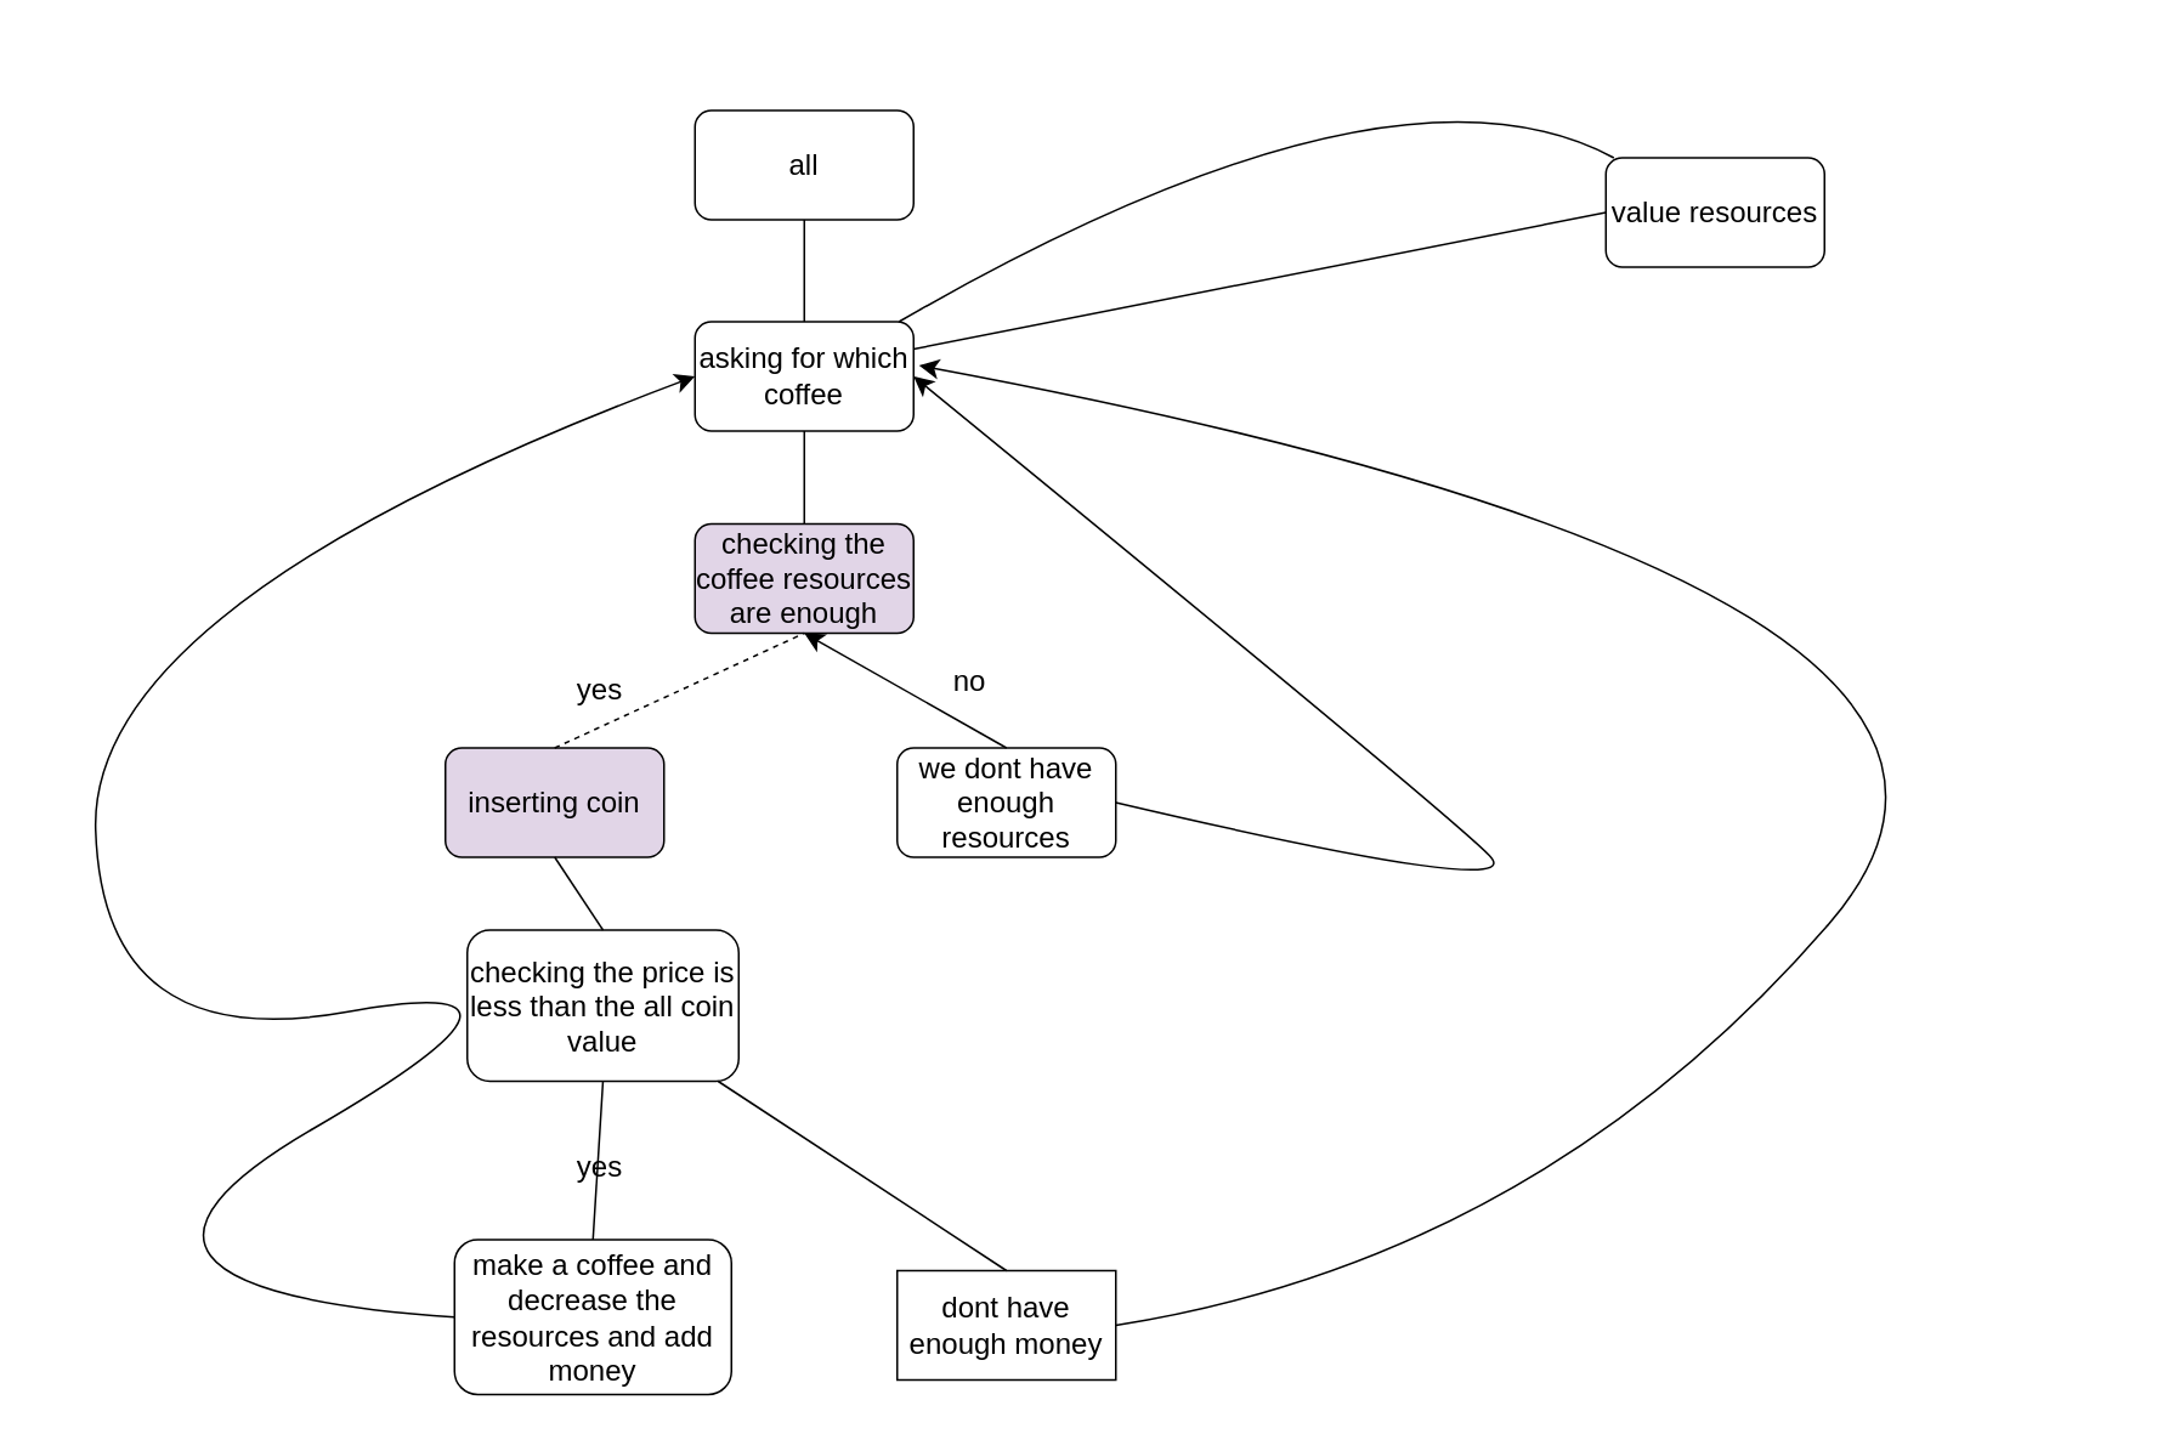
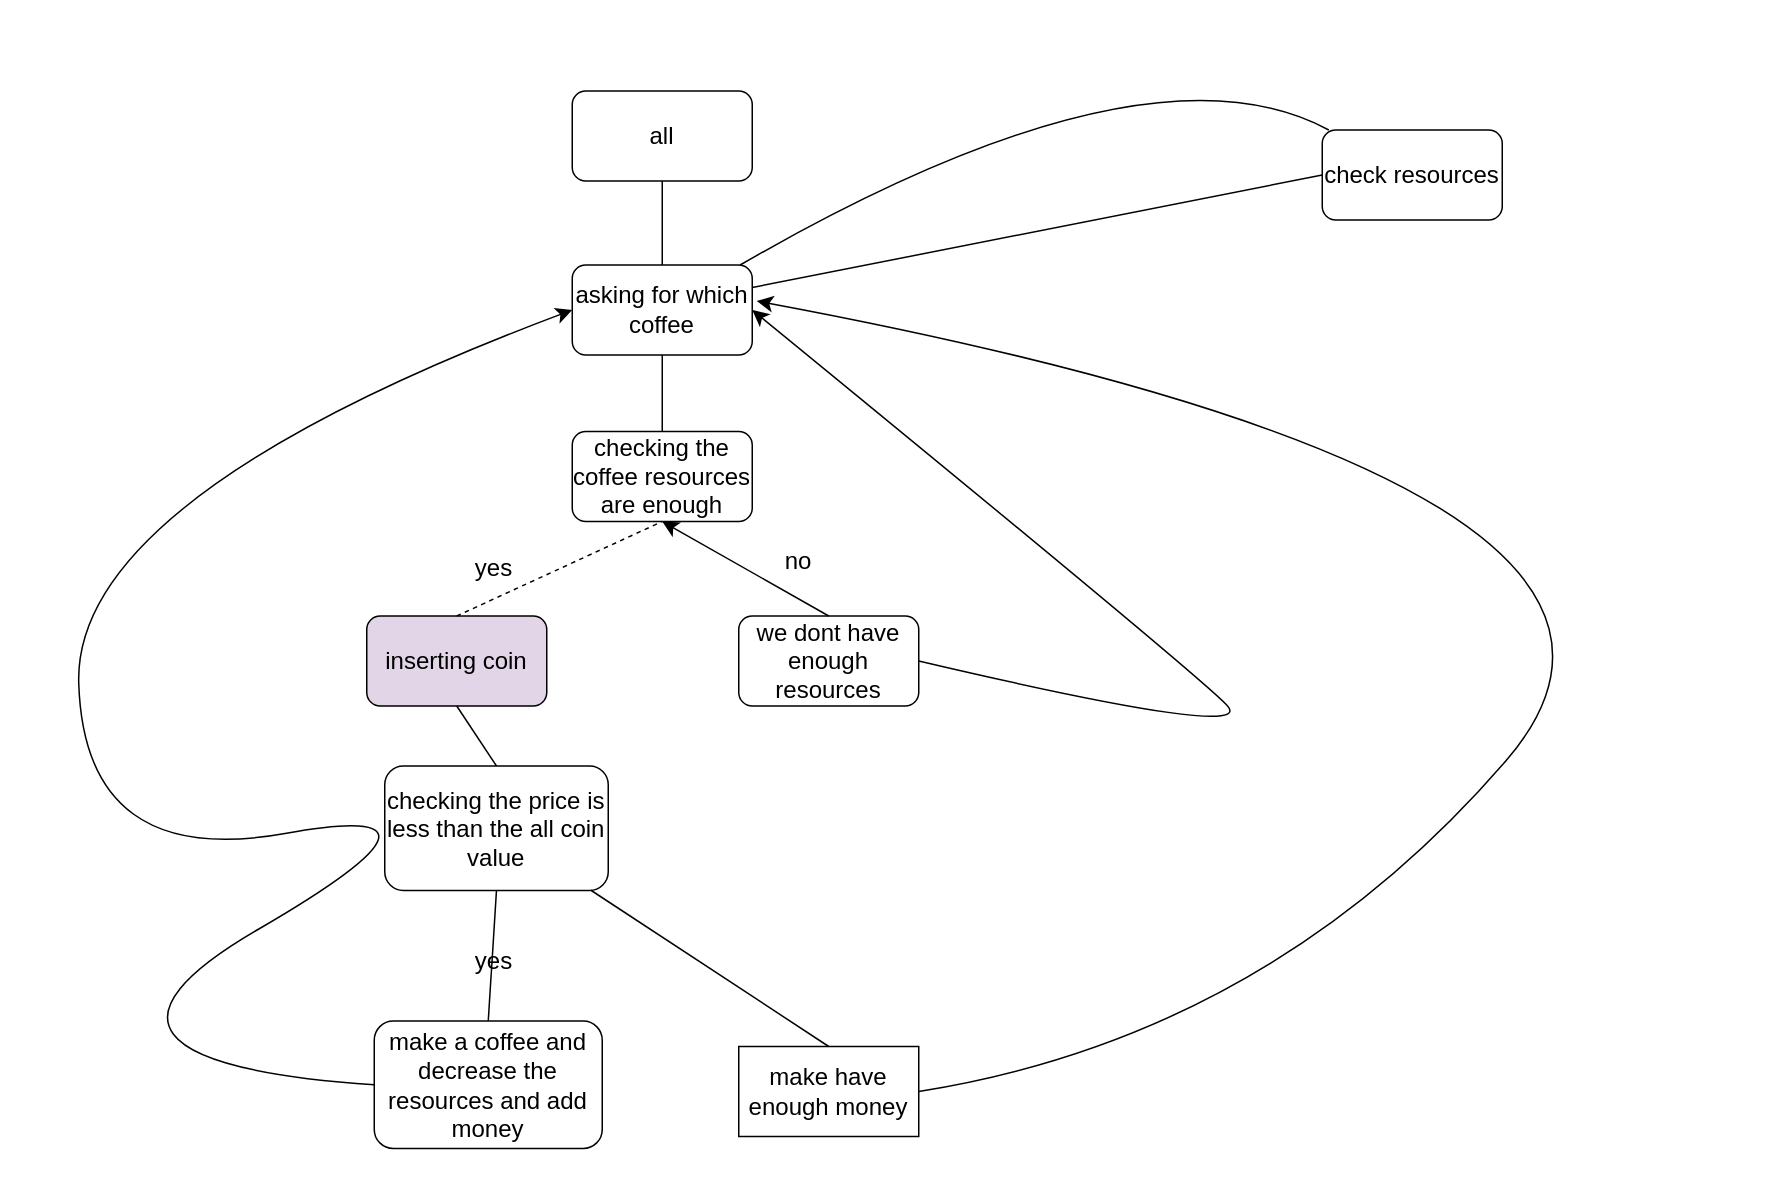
  <mxCell id="0" />
  <mxCell id="1" parent="0" />
  <mxCell id="2" value="all" style="rounded=1;whiteSpace=wrap;html=1;fontSize=16;" vertex="1" parent="1"><mxGeometry x="381" y="60" width="120" height="60" as="geometry" /></mxCell>
  <mxCell id="3" value="asking for which coffee" style="rounded=1;whiteSpace=wrap;html=1;fontSize=16;" vertex="1" parent="1"><mxGeometry x="381" y="176" width="120" height="60" as="geometry" /></mxCell>
  <mxCell id="4" value="" style="endArrow=none;html=1;rounded=0;fontSize=12;startSize=8;endSize=8;curved=1;entryX=0.5;entryY=1;entryDx=0;entryDy=0;exitX=0.5;exitY=0;exitDx=0;exitDy=0;" edge="1" parent="1" source="3" target="2"><mxGeometry width="50" height="50" relative="1" as="geometry"><mxPoint x="331" y="204" as="sourcePoint" /><mxPoint x="381" y="154" as="targetPoint" /></mxGeometry></mxCell>
  <mxCell id="5" value="inserting coin" style="rounded=1;whiteSpace=wrap;html=1;fontSize=16;fillColor=#e1d5e7;" vertex="1" parent="1"><mxGeometry x="244" y="410" width="120" height="60" as="geometry" /></mxCell>
  <mxCell id="6" value="" style="endArrow=none;html=1;rounded=0;fontSize=12;startSize=8;endSize=8;curved=1;entryX=0.5;entryY=1;entryDx=0;entryDy=0;exitX=0.5;exitY=0;exitDx=0;exitDy=0;" edge="1" parent="1" source="7" target="3"><mxGeometry width="50" height="50" relative="1" as="geometry"><mxPoint x="331" y="204" as="sourcePoint" /><mxPoint x="381" y="154" as="targetPoint" /></mxGeometry></mxCell>
- <mxCell id="7" value="checking the coffee resources are enough" style="rounded=1;whiteSpace=wrap;html=1;fontSize=16;fillColor=#e1d5e7;" vertex="1" parent="1"><mxGeometry x="381" y="287" width="120" height="60" as="geometry" /></mxCell>
+ <mxCell id="7" value="checking the coffee resources are enough" style="rounded=1;whiteSpace=wrap;html=1;fontSize=16;" vertex="1" parent="1"><mxGeometry x="381" y="287" width="120" height="60" as="geometry" /></mxCell>
  <mxCell id="8" value="" style="endArrow=none;html=1;rounded=0;fontSize=12;startSize=8;endSize=8;curved=1;entryX=0.5;entryY=1;entryDx=0;entryDy=0;exitX=0.5;exitY=0;exitDx=0;exitDy=0;dashed=1;" edge="1" parent="1" source="5" target="7"><mxGeometry width="50" height="50" relative="1" as="geometry"><mxPoint x="331" y="184" as="sourcePoint" /><mxPoint x="381" y="134" as="targetPoint" /></mxGeometry></mxCell>
  <mxCell id="9" value="we dont have enough resources" style="rounded=1;whiteSpace=wrap;html=1;fontSize=16;" vertex="1" parent="1"><mxGeometry x="492" y="410" width="120" height="60" as="geometry" /></mxCell>
  <mxCell id="10" value="" style="endArrow=classic;html=1;rounded=0;fontSize=12;startSize=8;endSize=8;curved=1;entryX=0.5;entryY=1;entryDx=0;entryDy=0;exitX=0.5;exitY=0;exitDx=0;exitDy=0;" edge="1" parent="1" source="9" target="7"><mxGeometry width="50" height="50" relative="1" as="geometry"><mxPoint x="331" y="411" as="sourcePoint" /><mxPoint x="381" y="361" as="targetPoint" /></mxGeometry></mxCell>
  <mxCell id="11" value="checking the price is less than the all coin value" style="rounded=1;whiteSpace=wrap;html=1;fontSize=16;" vertex="1" parent="1"><mxGeometry x="256" y="510" width="149" height="83" as="geometry" /></mxCell>
  <mxCell id="12" value="" style="endArrow=none;html=1;rounded=0;fontSize=12;startSize=8;endSize=8;curved=1;exitX=0.5;exitY=1;exitDx=0;exitDy=0;entryX=0.5;entryY=0;entryDx=0;entryDy=0;" edge="1" parent="1" source="5" target="11"><mxGeometry width="50" height="50" relative="1" as="geometry"><mxPoint x="331" y="391" as="sourcePoint" /><mxPoint x="381" y="341" as="targetPoint" /></mxGeometry></mxCell>
  <mxCell id="13" value="yes" style="text;html=1;strokeColor=none;fillColor=none;align=center;verticalAlign=middle;whiteSpace=wrap;rounded=0;fontSize=16;" vertex="1" parent="1"><mxGeometry x="299" y="363" width="60" height="30" as="geometry" /></mxCell>
  <mxCell id="14" value="no" style="text;html=1;strokeColor=none;fillColor=none;align=center;verticalAlign=middle;whiteSpace=wrap;rounded=0;fontSize=16;" vertex="1" parent="1"><mxGeometry x="502" y="358" width="60" height="30" as="geometry" /></mxCell>
  <mxCell id="15" value="yes" style="text;html=1;strokeColor=none;fillColor=none;align=center;verticalAlign=middle;whiteSpace=wrap;rounded=0;fontSize=16;" vertex="1" parent="1"><mxGeometry x="299" y="625" width="60" height="30" as="geometry" /></mxCell>
  <mxCell id="16" value="make a coffee and decrease the resources and add money" style="rounded=1;whiteSpace=wrap;html=1;fontSize=16;" vertex="1" parent="1"><mxGeometry x="249" y="680" width="152" height="85" as="geometry" /></mxCell>
  <mxCell id="17" value="" style="endArrow=none;html=1;rounded=0;fontSize=12;startSize=8;endSize=8;curved=1;entryX=0.5;entryY=1;entryDx=0;entryDy=0;exitX=0.5;exitY=0;exitDx=0;exitDy=0;" edge="1" parent="1" source="16" target="11"><mxGeometry width="50" height="50" relative="1" as="geometry"><mxPoint x="331" y="628" as="sourcePoint" /><mxPoint x="381" y="578" as="targetPoint" /></mxGeometry></mxCell>
- <mxCell id="18" value="dont have enough money" style="rounded=0;whiteSpace=wrap;html=1;fontSize=16;" vertex="1" parent="1"><mxGeometry x="492" y="697" width="120" height="60" as="geometry" /></mxCell>
+ <mxCell id="18" value="make have enough money" style="rounded=0;whiteSpace=wrap;html=1;fontSize=16;" vertex="1" parent="1"><mxGeometry x="492" y="697" width="120" height="60" as="geometry" /></mxCell>
  <mxCell id="19" value="" style="endArrow=none;html=1;rounded=0;fontSize=12;startSize=8;endSize=8;curved=1;exitX=0.5;exitY=0;exitDx=0;exitDy=0;" edge="1" parent="1" source="18" target="11"><mxGeometry width="50" height="50" relative="1" as="geometry"><mxPoint x="331" y="840" as="sourcePoint" /><mxPoint x="444" y="593" as="targetPoint" /></mxGeometry></mxCell>
  <mxCell id="20" value="" style="curved=1;endArrow=classic;html=1;rounded=0;fontSize=12;startSize=8;endSize=8;entryX=0;entryY=0.5;entryDx=0;entryDy=0;exitX=0;exitY=0.5;exitDx=0;exitDy=0;" edge="1" parent="1" source="16" target="3"><mxGeometry width="50" height="50" relative="1" as="geometry"><mxPoint x="273" y="531" as="sourcePoint" /><mxPoint x="323" y="481" as="targetPoint" /><Array as="points"><mxPoint x="20" y="707" /><mxPoint x="323" y="531" /><mxPoint x="56" y="579" /><mxPoint x="48" y="331" /></Array></mxGeometry></mxCell>
  <mxCell id="21" value="" style="curved=1;endArrow=classic;html=1;rounded=0;fontSize=12;startSize=8;endSize=8;exitX=1;exitY=0.5;exitDx=0;exitDy=0;entryX=1;entryY=0.5;entryDx=0;entryDy=0;" edge="1" parent="1" source="9" target="3"><mxGeometry width="50" height="50" relative="1" as="geometry"><mxPoint x="792" y="494" as="sourcePoint" /><mxPoint x="842" y="444" as="targetPoint" /><Array as="points"><mxPoint x="842" y="494" /><mxPoint x="792" y="444" /></Array></mxGeometry></mxCell>
  <mxCell id="22" value="" style="curved=1;endArrow=classic;html=1;rounded=0;fontSize=12;startSize=8;endSize=8;exitX=1;exitY=0.5;exitDx=0;exitDy=0;" edge="1" parent="1" source="18"><mxGeometry width="50" height="50" relative="1" as="geometry"><mxPoint x="795" y="690" as="sourcePoint" /><mxPoint x="504" y="200" as="targetPoint" /><Array as="points"><mxPoint x="845" y="690" /><mxPoint x="1162" y="323" /></Array></mxGeometry></mxCell>
  <mxCell id="23" value="" style="endArrow=none;html=1;rounded=0;fontSize=12;startSize=8;endSize=8;curved=1;" edge="1" parent="1" source="3" target="24"><mxGeometry width="50" height="50" relative="1" as="geometry"><mxPoint x="751" y="-30" as="sourcePoint" /><mxPoint x="801" y="-80" as="targetPoint" /><Array as="points"><mxPoint x="763" y="20" /></Array></mxGeometry></mxCell>
- <mxCell id="24" value="value resources" style="rounded=1;whiteSpace=wrap;html=1;fontSize=16;" vertex="1" parent="1"><mxGeometry x="881" y="86" width="120" height="60" as="geometry" /></mxCell>
+ <mxCell id="24" value="check resources" style="rounded=1;whiteSpace=wrap;html=1;fontSize=16;" vertex="1" parent="1"><mxGeometry x="881" y="86" width="120" height="60" as="geometry" /></mxCell>
  <mxCell id="25" value="" style="endArrow=none;html=1;rounded=0;fontSize=12;startSize=8;endSize=8;curved=1;entryX=0;entryY=0.5;entryDx=0;entryDy=0;exitX=1;exitY=0.25;exitDx=0;exitDy=0;" edge="1" parent="1" source="3" target="24"><mxGeometry width="50" height="50" relative="1" as="geometry"><mxPoint x="628" y="166" as="sourcePoint" /><mxPoint x="678" y="116" as="targetPoint" /></mxGeometry></mxCell>
